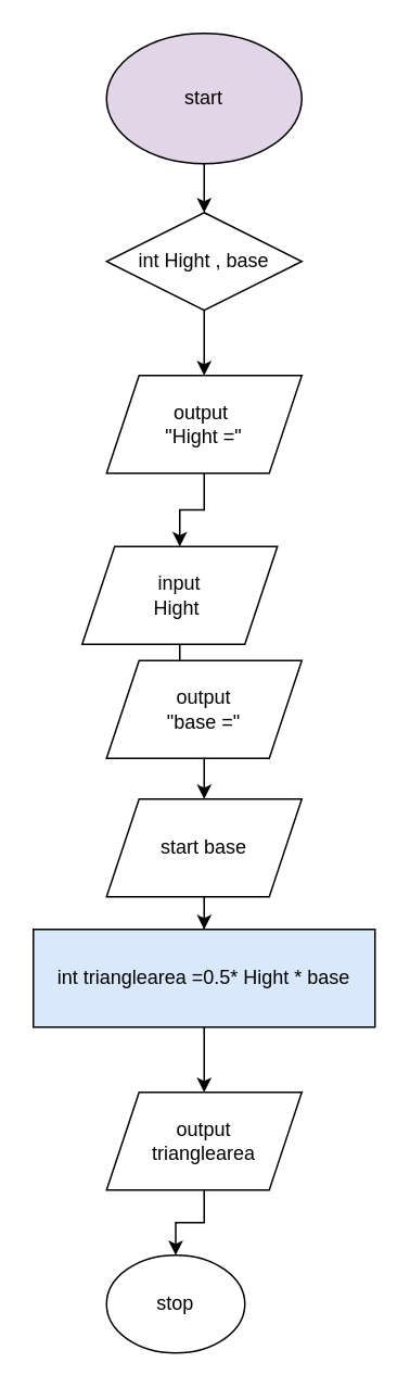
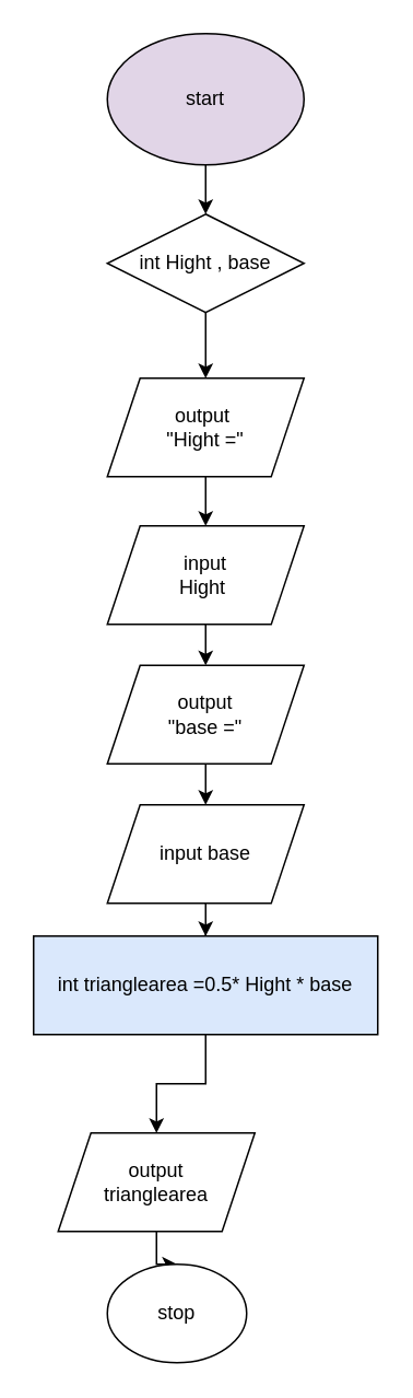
  <mxCell id="0" />
  <mxCell id="1" parent="0" />
  <mxCell id="2" value="" style="edgeStyle=orthogonalEdgeStyle;rounded=0;orthogonalLoop=1;jettySize=auto;html=1;" edge="1" parent="1" source="3" target="9"><mxGeometry relative="1" as="geometry" /></mxCell>
  <mxCell id="3" value="start" style="ellipse;whiteSpace=wrap;html=1;fillColor=#e1d5e7;" vertex="1" parent="1"><mxGeometry x="65" y="20" width="120" height="80" as="geometry" /></mxCell>
  <mxCell id="4" value="" style="edgeStyle=orthogonalEdgeStyle;rounded=0;orthogonalLoop=1;jettySize=auto;html=1;" edge="1" parent="1" source="5" target="7"><mxGeometry relative="1" as="geometry" /></mxCell>
  <mxCell id="5" value="output&amp;nbsp;&lt;br&gt;&quot;Hight =&quot;" style="shape=parallelogram;perimeter=parallelogramPerimeter;whiteSpace=wrap;html=1;fixedSize=1;" vertex="1" parent="1"><mxGeometry x="65" y="230" width="120" height="60" as="geometry" /></mxCell>
  <mxCell id="6" value="" style="edgeStyle=orthogonalEdgeStyle;rounded=0;orthogonalLoop=1;jettySize=auto;html=1;" edge="1" parent="1" source="7" target="11"><mxGeometry relative="1" as="geometry" /></mxCell>
- <mxCell id="7" value="input&lt;br&gt;Hight&amp;nbsp;" style="shape=parallelogram;perimeter=parallelogramPerimeter;whiteSpace=wrap;html=1;fixedSize=1;" vertex="1" parent="1"><mxGeometry x="50" y="335" width="120" height="60" as="geometry" /></mxCell>
+ <mxCell id="7" value="input&lt;br&gt;Hight&amp;nbsp;" style="shape=parallelogram;perimeter=parallelogramPerimeter;whiteSpace=wrap;html=1;fixedSize=1;" vertex="1" parent="1"><mxGeometry x="65" y="320" width="120" height="60" as="geometry" /></mxCell>
  <mxCell id="8" value="" style="edgeStyle=orthogonalEdgeStyle;rounded=0;orthogonalLoop=1;jettySize=auto;html=1;" edge="1" parent="1" source="9" target="5"><mxGeometry relative="1" as="geometry" /></mxCell>
  <mxCell id="9" value="int Hight , base" style="rhombus;whiteSpace=wrap;html=1;" vertex="1" parent="1"><mxGeometry x="65" y="130" width="120" height="60" as="geometry" /></mxCell>
  <mxCell id="10" value="" style="edgeStyle=orthogonalEdgeStyle;rounded=0;orthogonalLoop=1;jettySize=auto;html=1;" edge="1" parent="1" source="11" target="13"><mxGeometry relative="1" as="geometry" /></mxCell>
  <mxCell id="11" value="output&lt;br&gt;&quot;base =&quot;" style="shape=parallelogram;perimeter=parallelogramPerimeter;whiteSpace=wrap;html=1;fixedSize=1;" vertex="1" parent="1"><mxGeometry x="65" y="405" width="120" height="60" as="geometry" /></mxCell>
  <mxCell id="12" value="" style="edgeStyle=orthogonalEdgeStyle;rounded=0;orthogonalLoop=1;jettySize=auto;html=1;" edge="1" parent="1" source="13" target="15"><mxGeometry relative="1" as="geometry" /></mxCell>
- <mxCell id="13" value="start base" style="shape=parallelogram;perimeter=parallelogramPerimeter;whiteSpace=wrap;html=1;fixedSize=1;" vertex="1" parent="1"><mxGeometry x="65" y="490" width="120" height="60" as="geometry" /></mxCell>
+ <mxCell id="13" value="input base" style="shape=parallelogram;perimeter=parallelogramPerimeter;whiteSpace=wrap;html=1;fixedSize=1;" vertex="1" parent="1"><mxGeometry x="65" y="490" width="120" height="60" as="geometry" /></mxCell>
  <mxCell id="14" value="" style="edgeStyle=orthogonalEdgeStyle;rounded=0;orthogonalLoop=1;jettySize=auto;html=1;" edge="1" parent="1" source="15" target="17"><mxGeometry relative="1" as="geometry" /></mxCell>
  <mxCell id="15" value="int trianglearea =0.5* Hight * base" style="whiteSpace=wrap;html=1;fillColor=#dae8fc;" vertex="1" parent="1"><mxGeometry x="20" y="570" width="210" height="60" as="geometry" /></mxCell>
  <mxCell id="16" value="" style="edgeStyle=orthogonalEdgeStyle;rounded=0;orthogonalLoop=1;jettySize=auto;html=1;" edge="1" parent="1" source="17" target="18"><mxGeometry relative="1" as="geometry" /></mxCell>
- <mxCell id="17" value="output&lt;br&gt;trianglearea" style="shape=parallelogram;perimeter=parallelogramPerimeter;whiteSpace=wrap;html=1;fixedSize=1;" vertex="1" parent="1"><mxGeometry x="65" y="670" width="120" height="60" as="geometry" /></mxCell>
+ <mxCell id="17" value="output&lt;br&gt;trianglearea" style="shape=parallelogram;perimeter=parallelogramPerimeter;whiteSpace=wrap;html=1;fixedSize=1;" vertex="1" parent="1"><mxGeometry x="35" y="690" width="120" height="60" as="geometry" /></mxCell>
  <mxCell id="18" value="stop" style="ellipse;whiteSpace=wrap;html=1;" vertex="1" parent="1"><mxGeometry x="65" y="770" width="85" height="60" as="geometry" /></mxCell>
